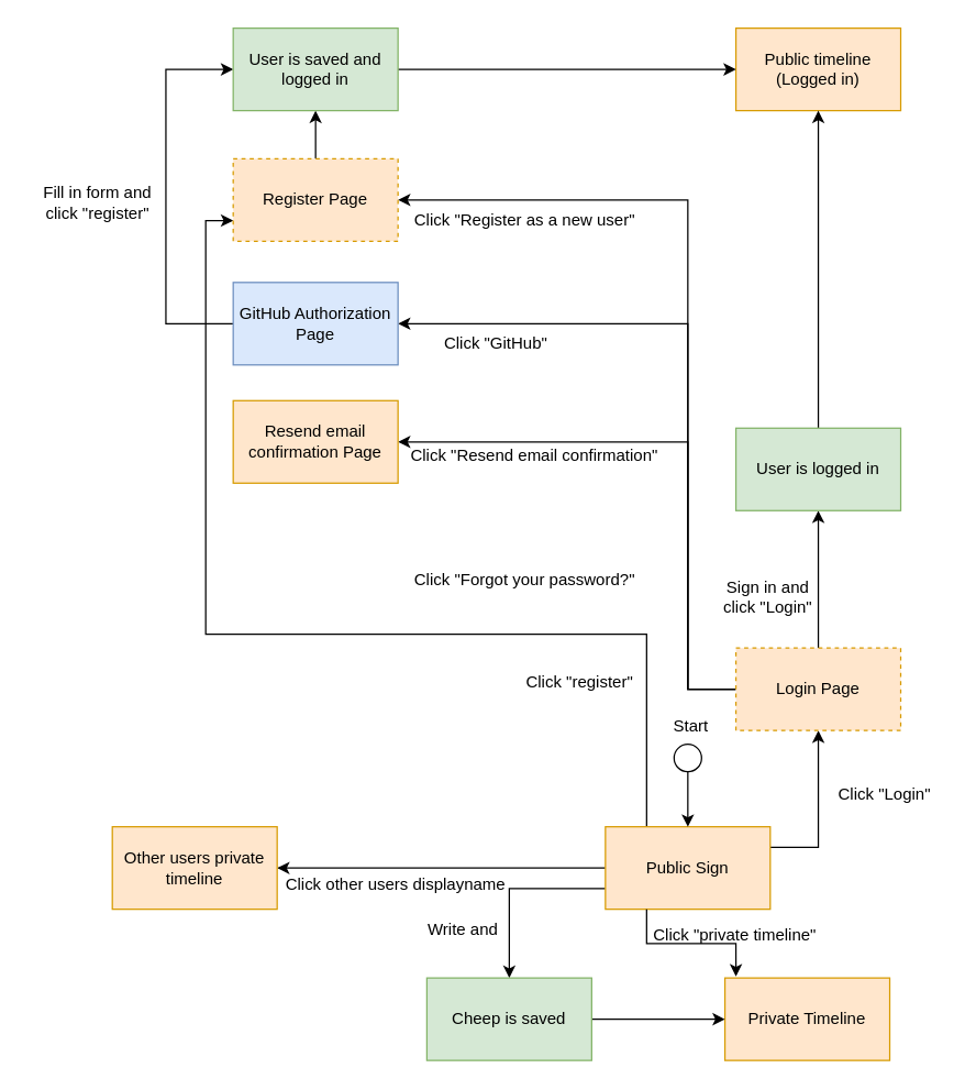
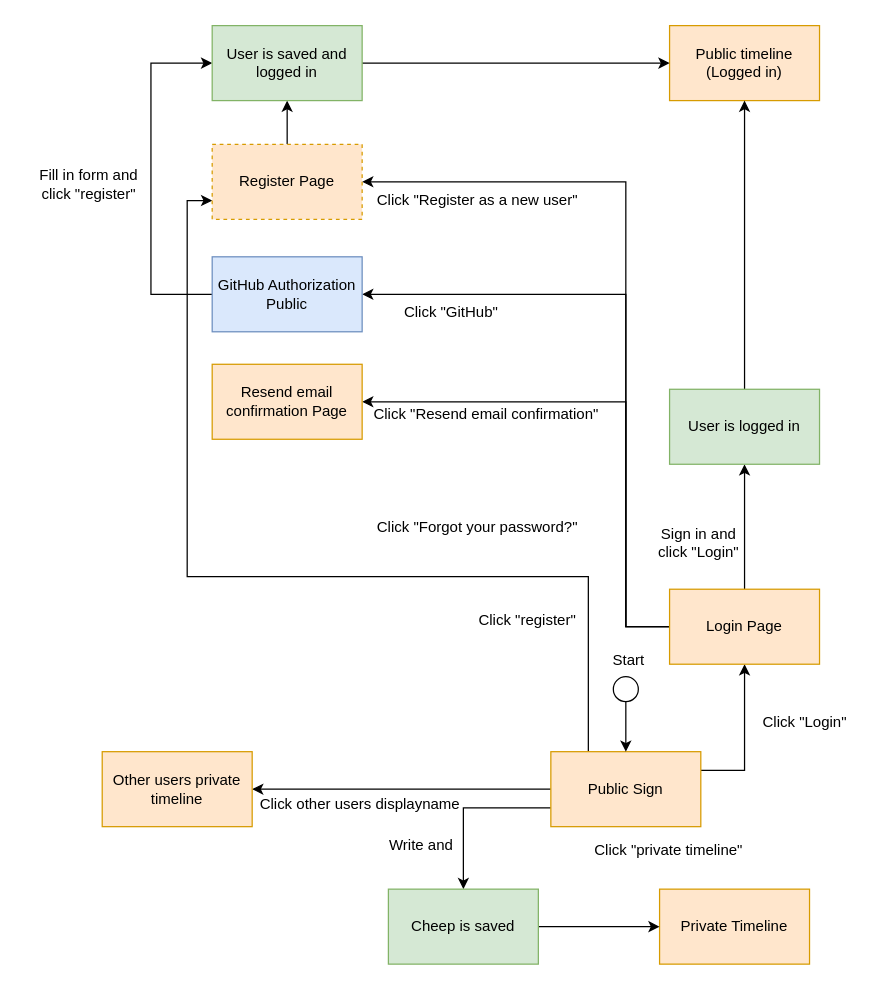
  <mxCell id="0" />
  <mxCell id="1" parent="0" />
  <mxCell id="2" style="edgeStyle=orthogonalEdgeStyle;rounded=0;orthogonalLoop=1;jettySize=auto;html=1;exitX=0;exitY=0.5;exitDx=0;exitDy=0;entryX=1;entryY=0.5;entryDx=0;entryDy=0;" parent="1" source="6" target="13" edge="1"><mxGeometry relative="1" as="geometry" /></mxCell>
  <mxCell id="3" style="edgeStyle=orthogonalEdgeStyle;rounded=0;orthogonalLoop=1;jettySize=auto;html=1;exitX=0;exitY=0.75;exitDx=0;exitDy=0;entryX=0.5;entryY=0;entryDx=0;entryDy=0;" parent="1" source="6" target="16" edge="1"><mxGeometry relative="1" as="geometry" /></mxCell>
  <mxCell id="4" style="edgeStyle=orthogonalEdgeStyle;rounded=0;orthogonalLoop=1;jettySize=auto;html=1;exitX=1;exitY=0.25;exitDx=0;exitDy=0;entryX=0.5;entryY=1;entryDx=0;entryDy=0;" parent="1" source="6" target="23" edge="1"><mxGeometry relative="1" as="geometry" /></mxCell>
  <mxCell id="5" style="edgeStyle=orthogonalEdgeStyle;rounded=0;orthogonalLoop=1;jettySize=auto;html=1;exitX=0.25;exitY=0;exitDx=0;exitDy=0;entryX=0;entryY=0.75;entryDx=0;entryDy=0;" edge="1" parent="1" source="6" target="35"><mxGeometry relative="1" as="geometry"><Array as="points"><mxPoint x="470" y="461" /><mxPoint x="149" y="461" /><mxPoint x="149" y="160" /></Array></mxGeometry></mxCell>
  <mxCell id="6" value="Public Sign" style="rounded=0;whiteSpace=wrap;html=1;fillColor=#ffe6cc;strokeColor=#d79b00;" parent="1" vertex="1"><mxGeometry x="440" y="601" width="120" height="60" as="geometry" /></mxCell>
  <mxCell id="7" style="edgeStyle=orthogonalEdgeStyle;rounded=0;orthogonalLoop=1;jettySize=auto;html=1;exitX=0.5;exitY=1;exitDx=0;exitDy=0;entryX=0.5;entryY=0;entryDx=0;entryDy=0;" parent="1" source="8" target="6" edge="1"><mxGeometry relative="1" as="geometry" /></mxCell>
  <mxCell id="8" value="" style="ellipse;whiteSpace=wrap;html=1;aspect=fixed;" parent="1" vertex="1"><mxGeometry x="490" y="541" width="20" height="20" as="geometry" /></mxCell>
  <mxCell id="9" value="&lt;div&gt;Public timeline&lt;/div&gt;&lt;div&gt;(Logged in)&lt;br&gt;&lt;/div&gt;" style="rounded=0;whiteSpace=wrap;html=1;fillColor=#ffe6cc;strokeColor=#d79b00;" parent="1" vertex="1"><mxGeometry x="535" y="20" width="120" height="60" as="geometry" /></mxCell>
  <mxCell id="10" value="Start" style="text;html=1;align=center;verticalAlign=middle;resizable=0;points=[];autosize=1;strokeColor=none;fillColor=none;" parent="1" vertex="1"><mxGeometry x="477" y="513" width="50" height="30" as="geometry" /></mxCell>
  <mxCell id="11" value="Private Timeline" style="rounded=0;whiteSpace=wrap;html=1;fillColor=#ffe6cc;strokeColor=#d79b00;" parent="1" vertex="1"><mxGeometry x="527" y="711" width="120" height="60" as="geometry" /></mxCell>
  <mxCell id="12" value="Click &quot;private timeline&quot;" style="text;html=1;align=center;verticalAlign=middle;resizable=0;points=[];autosize=1;strokeColor=none;fillColor=none;" parent="1" vertex="1"><mxGeometry x="464" y="665" width="140" height="30" as="geometry" /></mxCell>
  <mxCell id="13" value="Other users private timeline" style="rounded=0;whiteSpace=wrap;html=1;fillColor=#ffe6cc;strokeColor=#d79b00;" parent="1" vertex="1"><mxGeometry x="81" y="601" width="120" height="60" as="geometry" /></mxCell>
  <mxCell id="14" value="Click other users displayname" style="text;html=1;align=center;verticalAlign=middle;resizable=0;points=[];autosize=1;strokeColor=none;fillColor=none;" parent="1" vertex="1"><mxGeometry x="197" y="628" width="180" height="30" as="geometry" /></mxCell>
  <mxCell id="15" style="edgeStyle=orthogonalEdgeStyle;rounded=0;orthogonalLoop=1;jettySize=auto;html=1;exitX=1;exitY=0.5;exitDx=0;exitDy=0;entryX=0;entryY=0.5;entryDx=0;entryDy=0;" parent="1" source="16" target="11" edge="1"><mxGeometry relative="1" as="geometry" /></mxCell>
  <mxCell id="16" value="Cheep is saved" style="rounded=0;whiteSpace=wrap;html=1;fillColor=#d5e8d4;strokeColor=#82b366;" parent="1" vertex="1"><mxGeometry x="310" y="711" width="120" height="60" as="geometry" /></mxCell>
  <mxCell id="17" value="Write and" style="text;html=1;align=center;verticalAlign=middle;resizable=0;points=[];autosize=1;strokeColor=none;fillColor=none;" parent="1" vertex="1"><mxGeometry x="291" y="661" width="90" height="30" as="geometry" /></mxCell>
- <mxCell id="18" style="edgeStyle=orthogonalEdgeStyle;rounded=0;orthogonalLoop=1;jettySize=auto;html=1;exitX=0.25;exitY=1;exitDx=0;exitDy=0;entryX=0.067;entryY=-0.017;entryDx=0;entryDy=0;entryPerimeter=0;" parent="1" source="6" target="11" edge="1"><mxGeometry relative="1" as="geometry" /></mxCell>
  <mxCell id="19" style="edgeStyle=orthogonalEdgeStyle;rounded=0;orthogonalLoop=1;jettySize=auto;html=1;exitX=0;exitY=0.5;exitDx=0;exitDy=0;entryX=1;entryY=0.5;entryDx=0;entryDy=0;" parent="1" source="23" target="28" edge="1"><mxGeometry relative="1" as="geometry"><Array as="points"><mxPoint x="500" y="501" /><mxPoint x="500" y="321" /></Array></mxGeometry></mxCell>
  <mxCell id="20" style="edgeStyle=orthogonalEdgeStyle;rounded=0;orthogonalLoop=1;jettySize=auto;html=1;exitX=0;exitY=0.5;exitDx=0;exitDy=0;entryX=1;entryY=0.5;entryDx=0;entryDy=0;" parent="1" source="23" target="30" edge="1"><mxGeometry relative="1" as="geometry"><Array as="points"><mxPoint x="500" y="501" /><mxPoint x="500" y="235" /></Array></mxGeometry></mxCell>
  <mxCell id="21" style="edgeStyle=orthogonalEdgeStyle;rounded=0;orthogonalLoop=1;jettySize=auto;html=1;exitX=0;exitY=0.5;exitDx=0;exitDy=0;entryX=1;entryY=0.5;entryDx=0;entryDy=0;" parent="1" source="23" target="35" edge="1"><mxGeometry relative="1" as="geometry"><Array as="points"><mxPoint x="500" y="501" /><mxPoint x="500" y="145" /></Array></mxGeometry></mxCell>
  <mxCell id="22" style="edgeStyle=orthogonalEdgeStyle;rounded=0;orthogonalLoop=1;jettySize=auto;html=1;exitX=0.5;exitY=0;exitDx=0;exitDy=0;entryX=0.5;entryY=1;entryDx=0;entryDy=0;" parent="1" source="23" target="26" edge="1"><mxGeometry relative="1" as="geometry" /></mxCell>
- <mxCell id="23" value="Login Page" style="rounded=0;whiteSpace=wrap;html=1;fillColor=#ffe6cc;strokeColor=#d79b00;dashed=1;" parent="1" vertex="1"><mxGeometry x="535" y="471" width="120" height="60" as="geometry" /></mxCell>
+ <mxCell id="23" value="Login Page" style="rounded=0;whiteSpace=wrap;html=1;fillColor=#ffe6cc;strokeColor=#d79b00;" parent="1" vertex="1"><mxGeometry x="535" y="471" width="120" height="60" as="geometry" /></mxCell>
  <mxCell id="24" value="Click &quot;Login&quot;" style="text;html=1;align=center;verticalAlign=middle;resizable=0;points=[];autosize=1;strokeColor=none;fillColor=none;" parent="1" vertex="1"><mxGeometry x="598" y="563" width="90" height="30" as="geometry" /></mxCell>
  <mxCell id="25" style="edgeStyle=orthogonalEdgeStyle;rounded=0;orthogonalLoop=1;jettySize=auto;html=1;exitX=0.5;exitY=0;exitDx=0;exitDy=0;entryX=0.5;entryY=1;entryDx=0;entryDy=0;" parent="1" source="26" target="9" edge="1"><mxGeometry relative="1" as="geometry" /></mxCell>
  <mxCell id="26" value="User is logged in" style="rounded=0;whiteSpace=wrap;html=1;fillColor=#d5e8d4;strokeColor=#82b366;" parent="1" vertex="1"><mxGeometry x="535" y="311" width="120" height="60" as="geometry" /></mxCell>
  <mxCell id="27" value="&lt;div&gt;Sign in and&lt;/div&gt;&lt;div&gt;click &quot;Login&quot;&lt;br&gt;&lt;/div&gt;" style="text;html=1;align=center;verticalAlign=middle;resizable=0;points=[];autosize=1;strokeColor=none;fillColor=none;" parent="1" vertex="1"><mxGeometry x="513" y="414" width="90" height="40" as="geometry" /></mxCell>
  <mxCell id="28" value="Resend email confirmation Page" style="rounded=0;whiteSpace=wrap;html=1;fillColor=#ffe6cc;strokeColor=#d79b00;" parent="1" vertex="1"><mxGeometry x="169" y="291" width="120" height="60" as="geometry" /></mxCell>
  <mxCell id="29" style="edgeStyle=orthogonalEdgeStyle;rounded=0;orthogonalLoop=1;jettySize=auto;html=1;exitX=0;exitY=0.5;exitDx=0;exitDy=0;entryX=0;entryY=0.5;entryDx=0;entryDy=0;" parent="1" source="30" target="38" edge="1"><mxGeometry relative="1" as="geometry"><Array as="points"><mxPoint y="235" x="120" /><mxPoint y="50" x="120" /></Array></mxGeometry></mxCell>
- <mxCell id="30" value="GitHub Authorization Page" style="rounded=0;whiteSpace=wrap;html=1;fillColor=#dae8fc;strokeColor=#6c8ebf;" parent="1" vertex="1"><mxGeometry x="169" y="205" width="120" height="60" as="geometry" /></mxCell>
+ <mxCell id="30" value="GitHub Authorization Public" style="rounded=0;whiteSpace=wrap;html=1;fillColor=#dae8fc;strokeColor=#6c8ebf;" parent="1" vertex="1"><mxGeometry x="169" y="205" width="120" height="60" as="geometry" /></mxCell>
  <mxCell id="31" value="Click &quot;Forgot your password?&quot;" style="text;html=1;align=center;verticalAlign=middle;resizable=0;points=[];autosize=1;strokeColor=none;fillColor=none;" parent="1" vertex="1"><mxGeometry x="291" y="407" width="180" height="30" as="geometry" /></mxCell>
  <mxCell id="32" value="Click &quot;Resend email confirmation&quot; " style="text;html=1;align=center;verticalAlign=middle;resizable=0;points=[];autosize=1;strokeColor=none;fillColor=none;" parent="1" vertex="1"><mxGeometry x="288" y="316" width="200" height="30" as="geometry" /></mxCell>
  <mxCell id="33" value="Click &quot;Register as a new user&quot;" style="text;html=1;align=center;verticalAlign=middle;resizable=0;points=[];autosize=1;strokeColor=none;fillColor=none;" parent="1" vertex="1"><mxGeometry x="291" y="145" width="180" height="30" as="geometry" /></mxCell>
  <mxCell id="34" style="edgeStyle=orthogonalEdgeStyle;rounded=0;orthogonalLoop=1;jettySize=auto;html=1;exitX=0.5;exitY=0;exitDx=0;exitDy=0;entryX=0.5;entryY=1;entryDx=0;entryDy=0;" edge="1" parent="1" source="35" target="38"><mxGeometry relative="1" as="geometry" /></mxCell>
  <mxCell id="35" value="Register Page" style="rounded=0;whiteSpace=wrap;html=1;fillColor=#ffe6cc;strokeColor=#d79b00;dashed=1;" parent="1" vertex="1"><mxGeometry x="169" y="115" width="120" height="60" as="geometry" /></mxCell>
  <mxCell id="36" value="Click &quot;GitHub&quot;" style="text;html=1;align=center;verticalAlign=middle;resizable=0;points=[];autosize=1;strokeColor=none;fillColor=none;" parent="1" vertex="1"><mxGeometry x="310" y="235" width="100" height="30" as="geometry" /></mxCell>
  <mxCell id="37" style="edgeStyle=orthogonalEdgeStyle;rounded=0;orthogonalLoop=1;jettySize=auto;html=1;exitX=1;exitY=0.5;exitDx=0;exitDy=0;entryX=0;entryY=0.5;entryDx=0;entryDy=0;" parent="1" source="38" target="9" edge="1"><mxGeometry relative="1" as="geometry" /></mxCell>
  <mxCell id="38" value="&lt;div&gt;User is saved and &lt;br&gt;&lt;/div&gt;&lt;div&gt;logged in&lt;br&gt;&lt;/div&gt;" style="rounded=0;whiteSpace=wrap;html=1;fillColor=#d5e8d4;strokeColor=#82b366;" parent="1" vertex="1"><mxGeometry x="169" y="20" width="120" height="60" as="geometry" /></mxCell>
  <mxCell id="39" value="&lt;div&gt;Fill in form and &lt;br&gt;&lt;/div&gt;&lt;div&gt;click &quot;register&quot;&lt;br&gt;&lt;/div&gt;" style="text;html=1;align=center;verticalAlign=middle;resizable=0;points=[];autosize=1;strokeColor=none;fillColor=none;" parent="1" vertex="1"><mxGeometry x="20" y="127" width="100" height="40" as="geometry" /></mxCell>
  <mxCell id="40" value="Click &quot;register&quot;" style="text;html=1;align=center;verticalAlign=middle;resizable=0;points=[];autosize=1;strokeColor=none;fillColor=none;" vertex="1" parent="1"><mxGeometry x="371" y="481" width="100" height="30" as="geometry" /></mxCell>
